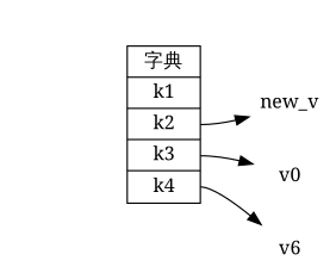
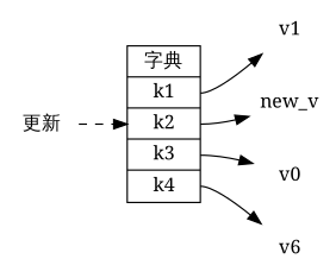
  digraph {
    fontname="Noto Serif"
    rankdir=LR
    node [fontname="Noto Serif" shape=plaintext]
    edge [fontname="Noto Serif"]
    n1 [label="字典 | <k1> k1 | <k2> k2 | <k3> k3  | <k4> k4 " shape=record]
+   v1
    new_v
    n4 [label=v0]
    n5 [label=v6]
+   n6 [label="更新"]
+   n1 -> v1 [tailport=k1]
    n1 -> new_v [tailport=k2]
    n1 -> n4 [tailport=k3]
    n1 -> n5 [tailport=k4]
+   n6 -> n1 [headport=k2 style=dashed]
  }
